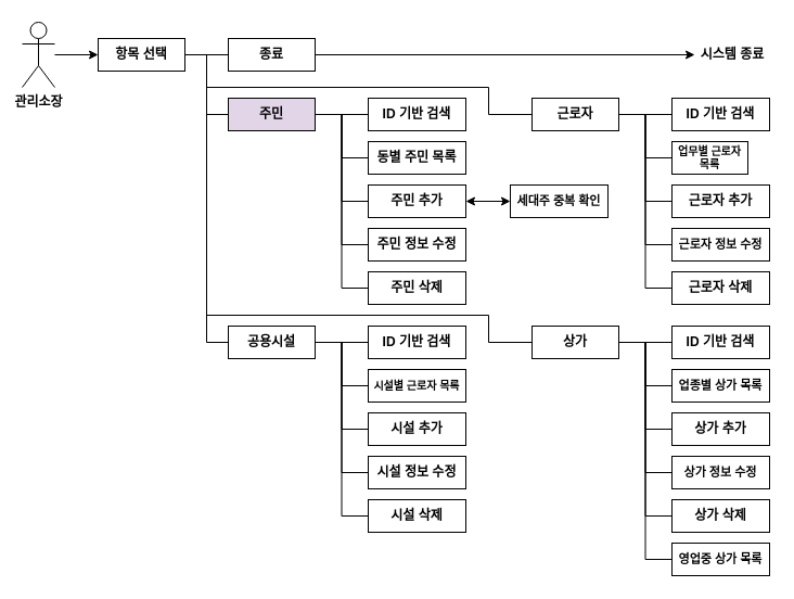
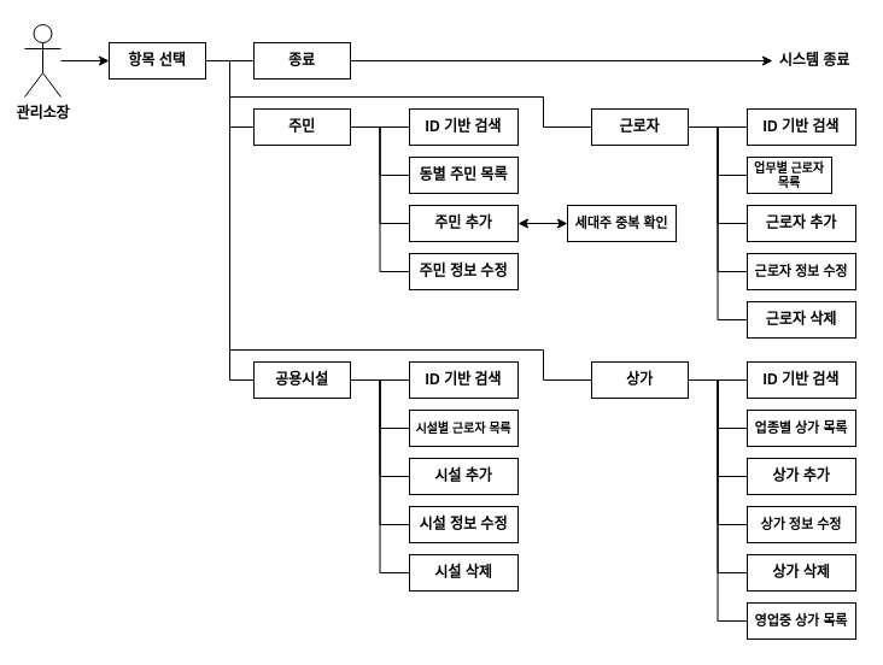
  <mxCell id="0" />
  <mxCell id="1" parent="0" />
  <mxCell id="2" value="관리소장" style="shape=umlActor;verticalLabelPosition=bottom;verticalAlign=top;html=1;outlineConnect=0;fontStyle=1" parent="1" vertex="1"><mxGeometry x="20" y="20" width="30" height="60" as="geometry" /></mxCell>
  <mxCell id="3" value="항목 선택" style="rounded=0;whiteSpace=wrap;html=1;fontStyle=1" parent="1" vertex="1"><mxGeometry x="90" y="35" width="80" height="30" as="geometry" /></mxCell>
  <mxCell id="4" value="종료" style="rounded=0;whiteSpace=wrap;html=1;fontStyle=1" parent="1" vertex="1"><mxGeometry x="210" y="35" width="80" height="30" as="geometry" /></mxCell>
- <mxCell id="5" value="주민" style="rounded=0;whiteSpace=wrap;html=1;fontStyle=1;fillColor=#e1d5e7;" parent="1" vertex="1"><mxGeometry x="210" y="90" width="80" height="30" as="geometry" /></mxCell>
+ <mxCell id="5" value="주민" style="rounded=0;whiteSpace=wrap;html=1;fontStyle=1" parent="1" vertex="1"><mxGeometry x="210" y="90" width="80" height="30" as="geometry" /></mxCell>
  <mxCell id="6" value="공용시설" style="rounded=0;whiteSpace=wrap;html=1;fontStyle=1" parent="1" vertex="1"><mxGeometry x="210" y="300" width="80" height="30" as="geometry" /></mxCell>
  <mxCell id="7" value="근로자" style="rounded=0;whiteSpace=wrap;html=1;fontStyle=1" parent="1" vertex="1"><mxGeometry x="490" y="90" width="80" height="30" as="geometry" /></mxCell>
  <mxCell id="8" value="상가" style="rounded=0;whiteSpace=wrap;html=1;fontStyle=1" parent="1" vertex="1"><mxGeometry x="490" y="300" width="80" height="30" as="geometry" /></mxCell>
  <mxCell id="9" value="시스템 종료" style="text;html=1;strokeColor=none;fillColor=none;align=center;verticalAlign=middle;whiteSpace=wrap;rounded=0;fontStyle=1" parent="1" vertex="1"><mxGeometry x="640" y="35" width="70" height="30" as="geometry" /></mxCell>
  <mxCell id="10" value="ID 기반 검색" style="rounded=0;whiteSpace=wrap;html=1;fontStyle=1" parent="1" vertex="1"><mxGeometry x="339" y="90" width="90" height="30" as="geometry" /></mxCell>
  <mxCell id="11" value="동별 주민 목록" style="rounded=0;whiteSpace=wrap;html=1;fontStyle=1" parent="1" vertex="1"><mxGeometry x="339" y="130" width="90" height="30" as="geometry" /></mxCell>
  <mxCell id="12" value="주민 정보 수정" style="rounded=0;whiteSpace=wrap;html=1;fontStyle=1" parent="1" vertex="1"><mxGeometry x="339" y="210" width="90" height="30" as="geometry" /></mxCell>
  <mxCell id="13" value="주민 추가" style="rounded=0;whiteSpace=wrap;html=1;fontStyle=1" parent="1" vertex="1"><mxGeometry x="339" y="170" width="90" height="30" as="geometry" /></mxCell>
- <mxCell id="14" value="주민 삭제" style="rounded=0;whiteSpace=wrap;html=1;fontStyle=1" parent="1" vertex="1"><mxGeometry x="339" y="250" width="90" height="30" as="geometry" /></mxCell>
  <mxCell id="15" value="" style="endArrow=classic;html=1;rounded=0;entryX=0;entryY=0.5;entryDx=0;entryDy=0;exitX=1;exitY=0.5;exitDx=0;exitDy=0;" parent="1" source="4" target="9" edge="1"><mxGeometry width="50" height="50" relative="1" as="geometry"><mxPoint x="360" y="300" as="sourcePoint" /><mxPoint x="410" y="250" as="targetPoint" /></mxGeometry></mxCell>
  <mxCell id="16" value="" style="endArrow=none;html=1;rounded=0;exitX=1;exitY=0.5;exitDx=0;exitDy=0;entryX=0;entryY=0.5;entryDx=0;entryDy=0;" parent="1" source="3" target="4" edge="1"><mxGeometry width="50" height="50" relative="1" as="geometry"><mxPoint x="360" y="300" as="sourcePoint" /><mxPoint x="410" y="250" as="targetPoint" /></mxGeometry></mxCell>
  <mxCell id="17" value="" style="endArrow=classic;html=1;rounded=0;exitX=1;exitY=0.5;exitDx=0;exitDy=0;exitPerimeter=0;entryX=0;entryY=0.5;entryDx=0;entryDy=0;" parent="1" source="2" target="3" edge="1"><mxGeometry width="50" height="50" relative="1" as="geometry"><mxPoint x="360" y="300" as="sourcePoint" /><mxPoint x="410" y="250" as="targetPoint" /></mxGeometry></mxCell>
  <mxCell id="18" value="" style="endArrow=none;html=1;rounded=0;exitX=1;exitY=0.5;exitDx=0;exitDy=0;entryX=0;entryY=0.5;entryDx=0;entryDy=0;edgeStyle=orthogonalEdgeStyle;" parent="1" source="3" target="5" edge="1"><mxGeometry width="50" height="50" relative="1" as="geometry"><mxPoint x="360" y="300" as="sourcePoint" /><mxPoint x="410" y="250" as="targetPoint" /></mxGeometry></mxCell>
  <mxCell id="19" value="" style="endArrow=none;html=1;rounded=0;exitX=1;exitY=0.5;exitDx=0;exitDy=0;entryX=0;entryY=0.5;entryDx=0;entryDy=0;edgeStyle=orthogonalEdgeStyle;" parent="1" source="3" target="6" edge="1"><mxGeometry width="50" height="50" relative="1" as="geometry"><mxPoint x="360" y="300" as="sourcePoint" /><mxPoint x="410" y="250" as="targetPoint" /></mxGeometry></mxCell>
  <mxCell id="20" value="ID 기반 검색" style="rounded=0;whiteSpace=wrap;html=1;fontStyle=1" parent="1" vertex="1"><mxGeometry x="339" y="300" width="90" height="30" as="geometry" /></mxCell>
  <mxCell id="21" value="시설 삭제" style="rounded=0;whiteSpace=wrap;html=1;fontStyle=1" parent="1" vertex="1"><mxGeometry x="339" y="460" width="90" height="30" as="geometry" /></mxCell>
  <mxCell id="22" value="시설별 근로자 목록" style="rounded=0;whiteSpace=wrap;html=1;fontStyle=1;fontSize=10;" parent="1" vertex="1"><mxGeometry x="339" y="340" width="90" height="30" as="geometry" /></mxCell>
  <mxCell id="23" value="시설 추가" style="rounded=0;whiteSpace=wrap;html=1;fontStyle=1" parent="1" vertex="1"><mxGeometry x="339" y="380" width="90" height="30" as="geometry" /></mxCell>
  <mxCell id="24" value="시설 정보 수정" style="rounded=0;whiteSpace=wrap;html=1;fontStyle=1" parent="1" vertex="1"><mxGeometry x="339" y="420" width="90" height="30" as="geometry" /></mxCell>
  <mxCell id="25" value="" style="endArrow=none;html=1;rounded=0;fontSize=11;entryX=0;entryY=0.5;entryDx=0;entryDy=0;edgeStyle=orthogonalEdgeStyle;" parent="1" target="7" edge="1"><mxGeometry width="50" height="50" relative="1" as="geometry"><mxPoint x="190" y="70" as="sourcePoint" /><mxPoint x="410" y="240" as="targetPoint" /><Array as="points"><mxPoint x="190" y="80" /><mxPoint x="450" y="80" /><mxPoint x="450" y="105" /></Array></mxGeometry></mxCell>
  <mxCell id="26" value="ID 기반 검색" style="rounded=0;whiteSpace=wrap;html=1;fontStyle=1" parent="1" vertex="1"><mxGeometry x="619" y="90" width="90" height="30" as="geometry" /></mxCell>
  <mxCell id="27" value="업무별 근로자 목록" style="rounded=0;whiteSpace=wrap;html=1;fontStyle=1;fontSize=10;" parent="1" vertex="1"><mxGeometry x="619" y="130" width="70" height="30" as="geometry" /></mxCell>
  <mxCell id="28" value="근로자 추가" style="rounded=0;whiteSpace=wrap;html=1;fontStyle=1" parent="1" vertex="1"><mxGeometry x="619" y="170" width="90" height="30" as="geometry" /></mxCell>
  <mxCell id="29" value="근로자 정보 수정" style="rounded=0;whiteSpace=wrap;html=1;fontStyle=1;fontSize=11;" parent="1" vertex="1"><mxGeometry x="619" y="210" width="90" height="30" as="geometry" /></mxCell>
  <mxCell id="30" value="근로자 삭제" style="rounded=0;whiteSpace=wrap;html=1;fontStyle=1" parent="1" vertex="1"><mxGeometry x="619" y="250" width="90" height="30" as="geometry" /></mxCell>
  <mxCell id="31" value="" style="endArrow=none;html=1;rounded=0;fontSize=11;entryX=0;entryY=0.5;entryDx=0;entryDy=0;exitX=1;exitY=0.5;exitDx=0;exitDy=0;edgeStyle=orthogonalEdgeStyle;" parent="1" source="3" target="8" edge="1"><mxGeometry width="50" height="50" relative="1" as="geometry"><mxPoint x="360" y="670" as="sourcePoint" /><mxPoint x="410" y="620" as="targetPoint" /><Array as="points"><mxPoint x="190" y="50" /><mxPoint x="190" y="290" /><mxPoint x="450" y="290" /><mxPoint x="450" y="315" /></Array></mxGeometry></mxCell>
  <mxCell id="32" value="ID 기반 검색" style="rounded=0;whiteSpace=wrap;html=1;fontStyle=1" parent="1" vertex="1"><mxGeometry x="619" y="300" width="90" height="30" as="geometry" /></mxCell>
  <mxCell id="33" value="업종별 상가 목록" style="rounded=0;whiteSpace=wrap;html=1;fontStyle=1;fontSize=11;" parent="1" vertex="1"><mxGeometry x="619" y="340" width="90" height="30" as="geometry" /></mxCell>
  <mxCell id="34" value="상가 추가" style="rounded=0;whiteSpace=wrap;html=1;fontStyle=1" parent="1" vertex="1"><mxGeometry x="619" y="380" width="90" height="30" as="geometry" /></mxCell>
  <mxCell id="35" value="상가 정보 수정" style="rounded=0;whiteSpace=wrap;html=1;fontStyle=1;fontSize=11;" parent="1" vertex="1"><mxGeometry x="619" y="420" width="90" height="30" as="geometry" /></mxCell>
  <mxCell id="36" value="상가 삭제" style="rounded=0;whiteSpace=wrap;html=1;fontStyle=1" parent="1" vertex="1"><mxGeometry x="619" y="460" width="90" height="30" as="geometry" /></mxCell>
  <mxCell id="37" value="" style="endArrow=none;html=1;rounded=0;fontSize=11;entryX=1;entryY=0.5;entryDx=0;entryDy=0;exitX=0;exitY=0.5;exitDx=0;exitDy=0;edgeStyle=orthogonalEdgeStyle;" parent="1" source="10" target="5" edge="1"><mxGeometry width="50" height="50" relative="1" as="geometry"><mxPoint x="500" y="690" as="sourcePoint" /><mxPoint x="550" y="640" as="targetPoint" /></mxGeometry></mxCell>
  <mxCell id="38" value="" style="endArrow=none;html=1;rounded=0;fontSize=11;entryX=1;entryY=0.5;entryDx=0;entryDy=0;exitX=0;exitY=0.5;exitDx=0;exitDy=0;edgeStyle=orthogonalEdgeStyle;" parent="1" source="11" target="5" edge="1"><mxGeometry width="50" height="50" relative="1" as="geometry"><mxPoint x="500" y="690" as="sourcePoint" /><mxPoint x="550" y="640" as="targetPoint" /></mxGeometry></mxCell>
  <mxCell id="39" value="" style="endArrow=none;html=1;rounded=0;fontSize=11;entryX=1;entryY=0.5;entryDx=0;entryDy=0;exitX=0;exitY=0.5;exitDx=0;exitDy=0;edgeStyle=orthogonalEdgeStyle;" parent="1" source="13" target="5" edge="1"><mxGeometry width="50" height="50" relative="1" as="geometry"><mxPoint x="500" y="690" as="sourcePoint" /><mxPoint x="550" y="640" as="targetPoint" /></mxGeometry></mxCell>
  <mxCell id="40" value="" style="endArrow=none;html=1;rounded=0;fontSize=11;entryX=1;entryY=0.5;entryDx=0;entryDy=0;exitX=0;exitY=0.5;exitDx=0;exitDy=0;edgeStyle=orthogonalEdgeStyle;" parent="1" source="12" target="5" edge="1"><mxGeometry width="50" height="50" relative="1" as="geometry"><mxPoint x="500" y="690" as="sourcePoint" /><mxPoint x="550" y="640" as="targetPoint" /></mxGeometry></mxCell>
- <mxCell id="41" value="" style="endArrow=none;html=1;rounded=0;fontSize=11;entryX=1;entryY=0.5;entryDx=0;entryDy=0;exitX=0;exitY=0.5;exitDx=0;exitDy=0;edgeStyle=orthogonalEdgeStyle;" parent="1" source="14" target="5" edge="1"><mxGeometry width="50" height="50" relative="1" as="geometry"><mxPoint x="500" y="690" as="sourcePoint" /><mxPoint x="550" y="640" as="targetPoint" /></mxGeometry></mxCell>
  <mxCell id="42" value="" style="endArrow=none;html=1;rounded=0;fontSize=11;entryX=1;entryY=0.5;entryDx=0;entryDy=0;exitX=0;exitY=0.5;exitDx=0;exitDy=0;edgeStyle=orthogonalEdgeStyle;" parent="1" source="20" target="6" edge="1"><mxGeometry width="50" height="50" relative="1" as="geometry"><mxPoint x="349" y="115" as="sourcePoint" /><mxPoint x="300" y="115" as="targetPoint" /></mxGeometry></mxCell>
  <mxCell id="43" value="" style="endArrow=none;html=1;rounded=0;fontSize=11;entryX=1;entryY=0.5;entryDx=0;entryDy=0;exitX=0;exitY=0.5;exitDx=0;exitDy=0;edgeStyle=orthogonalEdgeStyle;" parent="1" source="22" target="6" edge="1"><mxGeometry width="50" height="50" relative="1" as="geometry"><mxPoint x="349" y="115" as="sourcePoint" /><mxPoint x="300" y="115" as="targetPoint" /></mxGeometry></mxCell>
  <mxCell id="44" value="" style="endArrow=none;html=1;rounded=0;fontSize=11;entryX=1;entryY=0.5;entryDx=0;entryDy=0;exitX=0;exitY=0.5;exitDx=0;exitDy=0;edgeStyle=orthogonalEdgeStyle;" parent="1" source="23" target="6" edge="1"><mxGeometry width="50" height="50" relative="1" as="geometry"><mxPoint x="349" y="115" as="sourcePoint" /><mxPoint x="300" y="115" as="targetPoint" /></mxGeometry></mxCell>
  <mxCell id="45" value="" style="endArrow=none;html=1;rounded=0;fontSize=11;entryX=1;entryY=0.5;entryDx=0;entryDy=0;exitX=0;exitY=0.5;exitDx=0;exitDy=0;edgeStyle=orthogonalEdgeStyle;" parent="1" source="24" target="6" edge="1"><mxGeometry width="50" height="50" relative="1" as="geometry"><mxPoint x="349" y="115" as="sourcePoint" /><mxPoint x="300" y="115" as="targetPoint" /></mxGeometry></mxCell>
  <mxCell id="46" value="" style="endArrow=none;html=1;rounded=0;fontSize=11;entryX=1;entryY=0.5;entryDx=0;entryDy=0;exitX=0;exitY=0.5;exitDx=0;exitDy=0;edgeStyle=orthogonalEdgeStyle;" parent="1" source="21" target="6" edge="1"><mxGeometry width="50" height="50" relative="1" as="geometry"><mxPoint x="349" y="115" as="sourcePoint" /><mxPoint x="300" y="115" as="targetPoint" /></mxGeometry></mxCell>
  <mxCell id="47" value="" style="endArrow=none;html=1;rounded=0;fontSize=11;exitX=1;exitY=0.5;exitDx=0;exitDy=0;entryX=0;entryY=0.5;entryDx=0;entryDy=0;edgeStyle=orthogonalEdgeStyle;" parent="1" source="7" target="26" edge="1"><mxGeometry width="50" height="50" relative="1" as="geometry"><mxPoint x="500" y="360" as="sourcePoint" /><mxPoint x="550" y="310" as="targetPoint" /></mxGeometry></mxCell>
  <mxCell id="48" value="" style="endArrow=none;html=1;rounded=0;fontSize=11;exitX=1;exitY=0.5;exitDx=0;exitDy=0;entryX=0;entryY=0.5;entryDx=0;entryDy=0;edgeStyle=orthogonalEdgeStyle;" parent="1" source="7" target="27" edge="1"><mxGeometry width="50" height="50" relative="1" as="geometry"><mxPoint x="500" y="360" as="sourcePoint" /><mxPoint x="550" y="310" as="targetPoint" /></mxGeometry></mxCell>
  <mxCell id="49" value="" style="endArrow=none;html=1;rounded=0;fontSize=11;exitX=1;exitY=0.5;exitDx=0;exitDy=0;entryX=0;entryY=0.5;entryDx=0;entryDy=0;edgeStyle=orthogonalEdgeStyle;" parent="1" source="7" target="28" edge="1"><mxGeometry width="50" height="50" relative="1" as="geometry"><mxPoint x="500" y="360" as="sourcePoint" /><mxPoint x="550" y="310" as="targetPoint" /></mxGeometry></mxCell>
  <mxCell id="50" value="" style="endArrow=none;html=1;rounded=0;fontSize=11;exitX=1;exitY=0.5;exitDx=0;exitDy=0;entryX=0;entryY=0.5;entryDx=0;entryDy=0;edgeStyle=orthogonalEdgeStyle;" parent="1" source="7" target="29" edge="1"><mxGeometry width="50" height="50" relative="1" as="geometry"><mxPoint x="500" y="360" as="sourcePoint" /><mxPoint x="550" y="310" as="targetPoint" /></mxGeometry></mxCell>
  <mxCell id="51" value="" style="endArrow=none;html=1;rounded=0;fontSize=11;exitX=1;exitY=0.5;exitDx=0;exitDy=0;entryX=0;entryY=0.5;entryDx=0;entryDy=0;edgeStyle=orthogonalEdgeStyle;" parent="1" source="7" target="30" edge="1"><mxGeometry width="50" height="50" relative="1" as="geometry"><mxPoint x="500" y="360" as="sourcePoint" /><mxPoint x="550" y="310" as="targetPoint" /></mxGeometry></mxCell>
  <mxCell id="52" value="영업중 상가 목록" style="rounded=0;whiteSpace=wrap;html=1;fontStyle=1;fontSize=11;" parent="1" vertex="1"><mxGeometry x="619" y="500" width="90" height="30" as="geometry" /></mxCell>
  <mxCell id="53" value="" style="endArrow=none;html=1;rounded=0;fontSize=11;entryX=0;entryY=0.5;entryDx=0;entryDy=0;exitX=1;exitY=0.5;exitDx=0;exitDy=0;edgeStyle=orthogonalEdgeStyle;" parent="1" source="8" target="32" edge="1"><mxGeometry width="50" height="50" relative="1" as="geometry"><mxPoint x="500" y="360" as="sourcePoint" /><mxPoint x="550" y="310" as="targetPoint" /></mxGeometry></mxCell>
  <mxCell id="54" value="" style="endArrow=none;html=1;rounded=0;fontSize=11;entryX=0;entryY=0.5;entryDx=0;entryDy=0;exitX=1;exitY=0.5;exitDx=0;exitDy=0;edgeStyle=orthogonalEdgeStyle;" parent="1" source="8" target="33" edge="1"><mxGeometry width="50" height="50" relative="1" as="geometry"><mxPoint x="500" y="360" as="sourcePoint" /><mxPoint x="550" y="310" as="targetPoint" /></mxGeometry></mxCell>
  <mxCell id="55" value="" style="endArrow=none;html=1;rounded=0;fontSize=11;entryX=0;entryY=0.5;entryDx=0;entryDy=0;exitX=1;exitY=0.5;exitDx=0;exitDy=0;edgeStyle=orthogonalEdgeStyle;" parent="1" source="8" target="34" edge="1"><mxGeometry width="50" height="50" relative="1" as="geometry"><mxPoint x="500" y="360" as="sourcePoint" /><mxPoint x="550" y="310" as="targetPoint" /></mxGeometry></mxCell>
  <mxCell id="56" value="" style="endArrow=none;html=1;rounded=0;fontSize=11;entryX=0;entryY=0.5;entryDx=0;entryDy=0;exitX=1;exitY=0.5;exitDx=0;exitDy=0;edgeStyle=orthogonalEdgeStyle;" parent="1" source="8" target="35" edge="1"><mxGeometry width="50" height="50" relative="1" as="geometry"><mxPoint x="500" y="360" as="sourcePoint" /><mxPoint x="550" y="310" as="targetPoint" /></mxGeometry></mxCell>
  <mxCell id="57" value="" style="endArrow=none;html=1;rounded=0;fontSize=11;entryX=0;entryY=0.5;entryDx=0;entryDy=0;exitX=1;exitY=0.5;exitDx=0;exitDy=0;edgeStyle=orthogonalEdgeStyle;" parent="1" source="8" target="36" edge="1"><mxGeometry width="50" height="50" relative="1" as="geometry"><mxPoint x="500" y="360" as="sourcePoint" /><mxPoint x="550" y="310" as="targetPoint" /></mxGeometry></mxCell>
  <mxCell id="58" value="" style="endArrow=none;html=1;rounded=0;fontSize=11;entryX=0;entryY=0.5;entryDx=0;entryDy=0;exitX=1;exitY=0.5;exitDx=0;exitDy=0;edgeStyle=orthogonalEdgeStyle;" parent="1" source="8" target="52" edge="1"><mxGeometry width="50" height="50" relative="1" as="geometry"><mxPoint x="500" y="360" as="sourcePoint" /><mxPoint x="550" y="310" as="targetPoint" /></mxGeometry></mxCell>
  <mxCell id="59" value="세대주 중복 확인" style="rounded=0;whiteSpace=wrap;html=1;fontStyle=1;fontSize=11;" vertex="1" parent="1"><mxGeometry x="470" y="170" width="90" height="30" as="geometry" /></mxCell>
  <mxCell id="60" value="" style="endArrow=classic;startArrow=classic;html=1;rounded=0;entryX=0;entryY=0.5;entryDx=0;entryDy=0;exitX=1;exitY=0.5;exitDx=0;exitDy=0;" edge="1" parent="1" source="13" target="59"><mxGeometry width="50" height="50" relative="1" as="geometry"><mxPoint x="360" y="310" as="sourcePoint" /><mxPoint x="410" y="260" as="targetPoint" /></mxGeometry></mxCell>
